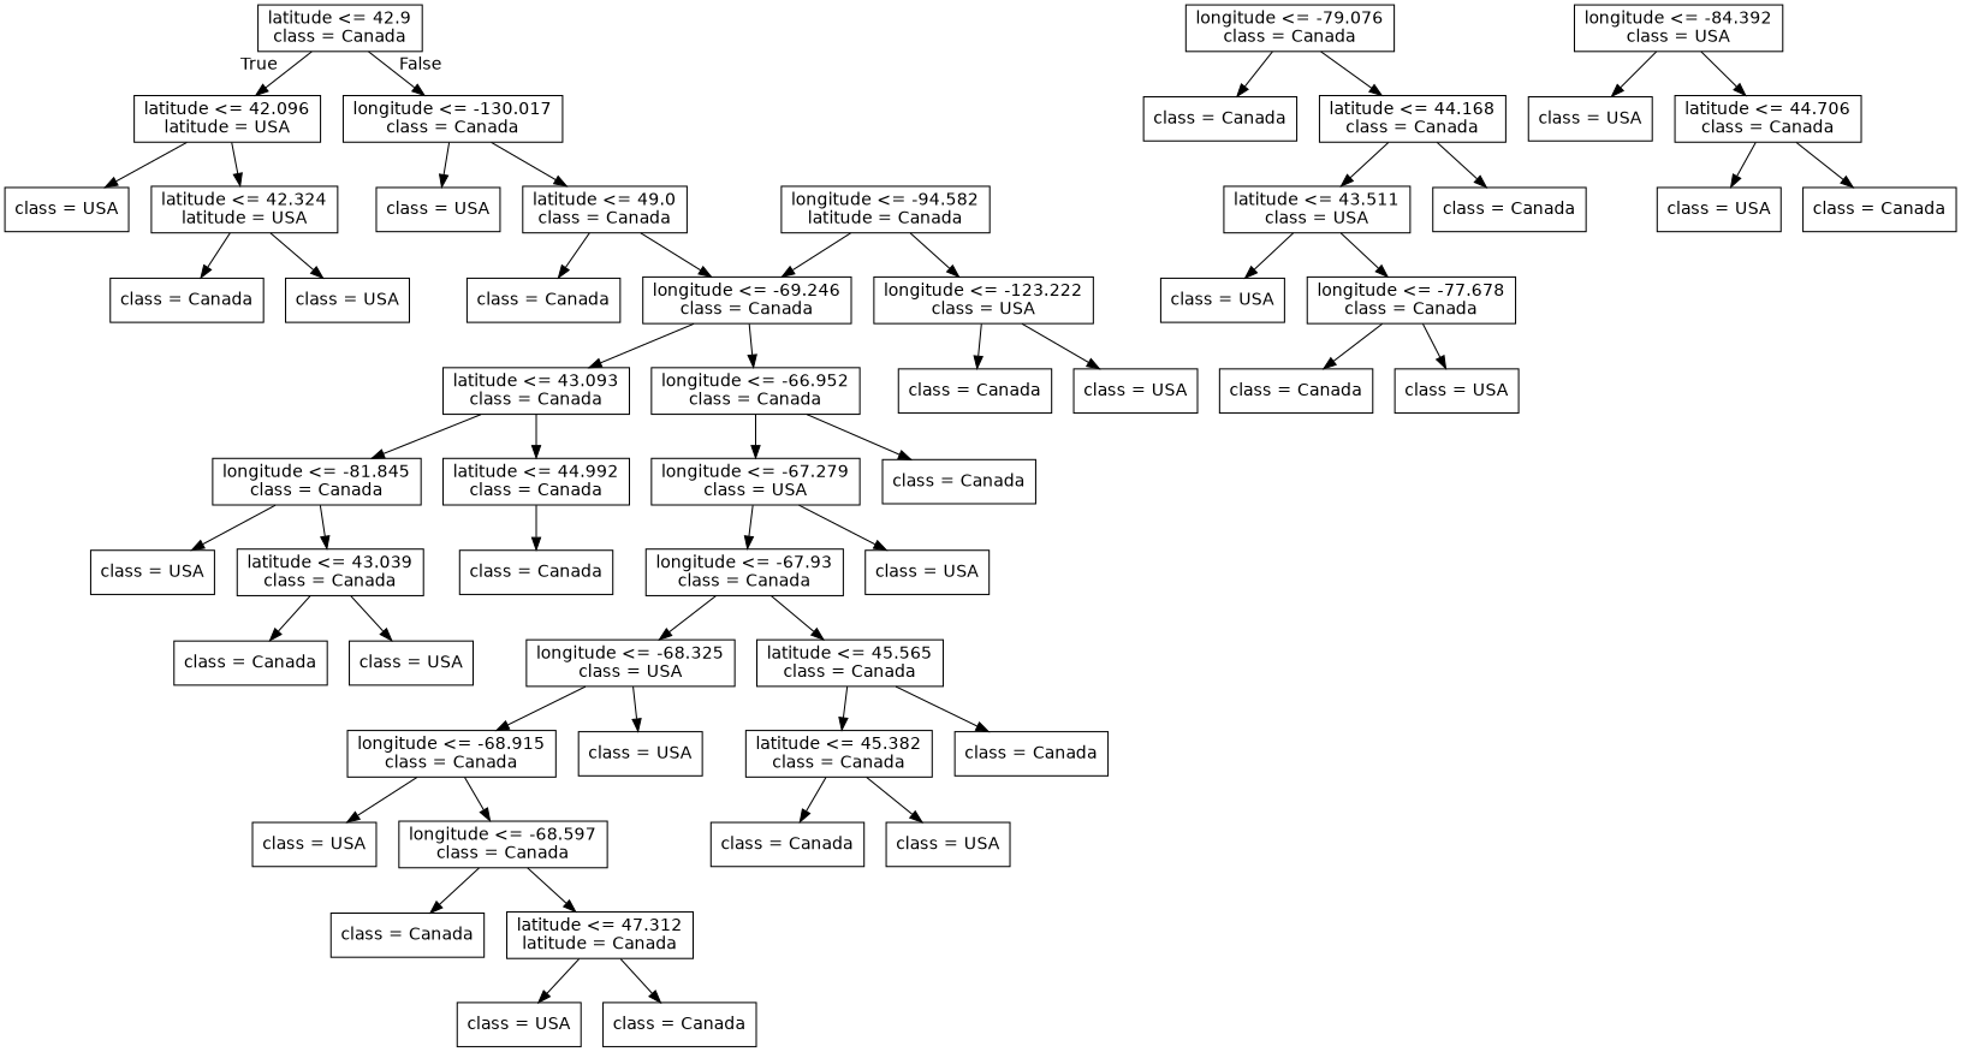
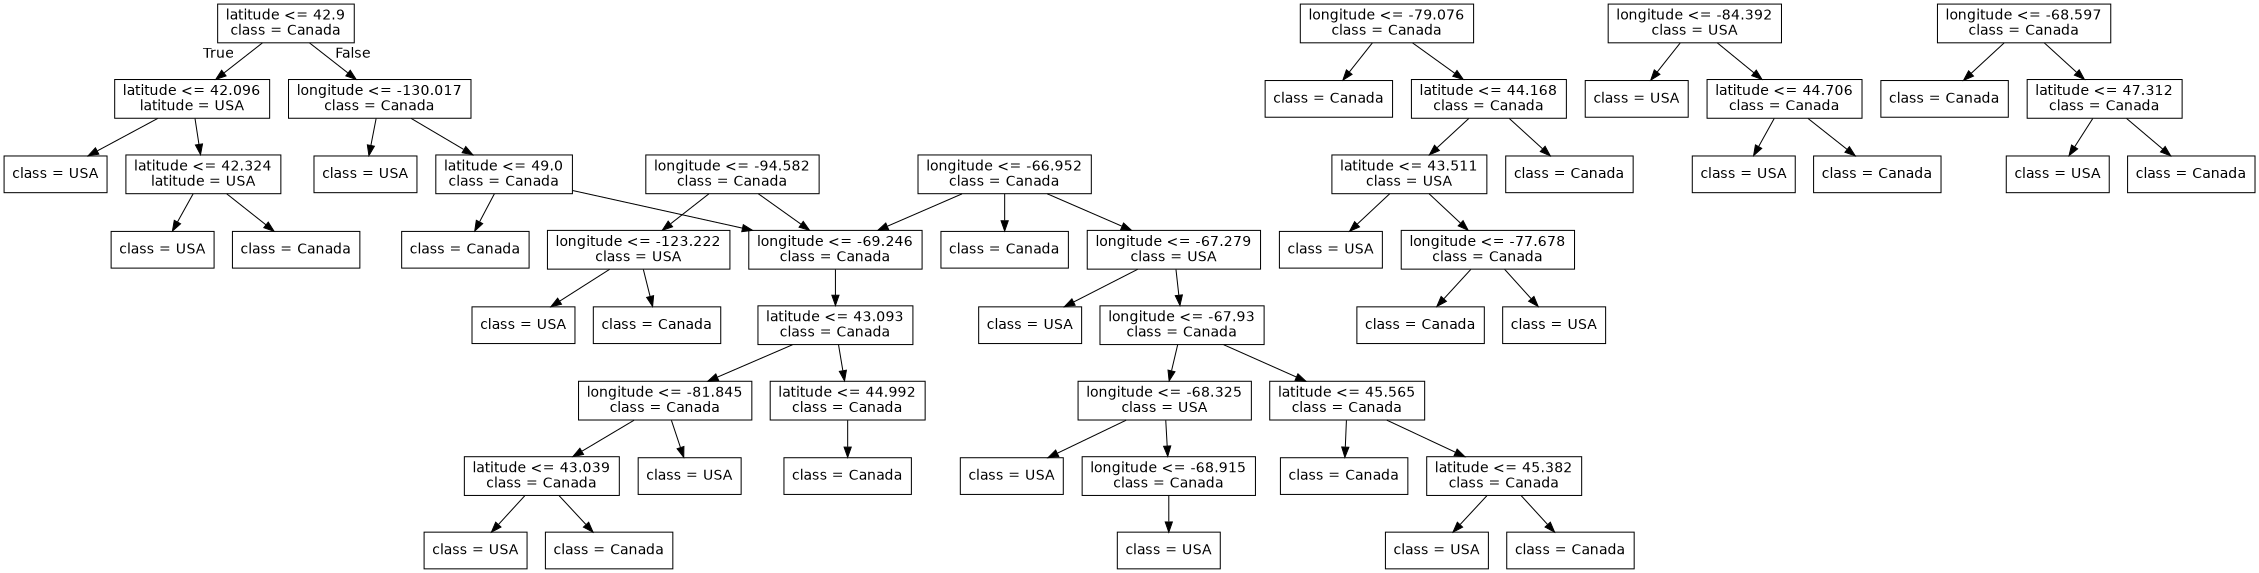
  digraph {
    fontname="DejaVu Sans"
    node [fontname="DejaVu Sans" shape=box]
    edge [fontname="DejaVu Sans"]
    n1 [label="latitude <= 42.9\nclass = Canada"]
    n2 [label="latitude <= 42.096\nlatitude = USA"]
    n3 [label="longitude <= -130.017\nclass = Canada"]
    n4 [label="class = USA"]
    n5 [label="latitude <= 42.324\nlatitude = USA"]
    n6 [label="class = USA"]
    n7 [label="latitude <= 49.0\nclass = Canada"]
    n8 [label="class = Canada"]
    n9 [label="class = USA"]
    n10 [label="class = Canada"]
    n11 [label="longitude <= -69.246\nclass = Canada"]
-   n12 [label="longitude <= -94.582\nlatitude = Canada"]
+   n12 [label="longitude <= -94.582\nclass = Canada"]
    n13 [label="longitude <= -123.222\nclass = USA"]
    n14 [label="class = Canada"]
    n15 [label="class = USA"]
    n16 [label="latitude <= 43.093\nclass = Canada"]
    n17 [label="longitude <= -66.952\nclass = Canada"]
    n18 [label="longitude <= -81.845\nclass = Canada"]
    n19 [label="latitude <= 44.992\nclass = Canada"]
    n20 [label="longitude <= -67.279\nclass = USA"]
    n21 [label="class = Canada"]
    n22 [label="class = USA"]
    n23 [label="latitude <= 43.039\nclass = Canada"]
    n24 [label="class = Canada"]
    n25 [label="class = Canada"]
    n26 [label="class = USA"]
    n27 [label="longitude <= -79.076\nclass = Canada"]
    n28 [label="class = Canada"]
    n29 [label="latitude <= 44.168\nclass = Canada"]
    n30 [label="longitude <= -84.392\nclass = USA"]
    n31 [label="class = USA"]
    n32 [label="latitude <= 44.706\nclass = Canada"]
    n33 [label="latitude <= 43.511\nclass = USA"]
    n34 [label="class = Canada"]
    n35 [label="class = USA"]
    n36 [label="longitude <= -77.678\nclass = Canada"]
    n37 [label="class = Canada"]
    n38 [label="class = USA"]
    n39 [label="class = USA"]
    n40 [label="class = Canada"]
    n41 [label="longitude <= -67.93\nclass = Canada"]
    n42 [label="class = USA"]
    n43 [label="longitude <= -68.325\nclass = USA"]
    n44 [label="latitude <= 45.565\nclass = Canada"]
    n45 [label="longitude <= -68.915\nclass = Canada"]
    n46 [label="class = USA"]
    n47 [label="latitude <= 45.382\nclass = Canada"]
    n48 [label="class = Canada"]
    n49 [label="class = USA"]
    n50 [label="longitude <= -68.597\nclass = Canada"]
    n51 [label="class = Canada"]
-   n52 [label="latitude <= 47.312\nlatitude = Canada"]
+   n52 [label="latitude <= 47.312\nclass = Canada"]
    n53 [label="class = USA"]
    n54 [label="class = Canada"]
    n55 [label="class = Canada"]
    n56 [label="class = USA"]
    n1 -> n2 [headlabel=True labelangle=45 labeldistance=2.5]
    n1 -> n3 [headlabel=False labelangle=-45 labeldistance=2.5]
    n2 -> n4
    n2 -> n5
    n3 -> n6
    n3 -> n7
    n5 -> n8
    n5 -> n9
    n7 -> n10
    n7 -> n11
    n11 -> n16
-   n11 -> n17
+   n17 -> n11
    n12 -> n11
    n12 -> n13
    n13 -> n14
    n13 -> n15
    n16 -> n18
    n16 -> n19
    n17 -> n20
    n17 -> n21
    n18 -> n22
    n18 -> n23
    n19 -> n24
    n20 -> n41
    n20 -> n42
    n23 -> n25
    n23 -> n26
    n27 -> n28
    n27 -> n29
    n29 -> n33
    n29 -> n34
    n30 -> n31
    n30 -> n32
    n32 -> n39
    n32 -> n40
    n33 -> n35
    n33 -> n36
    n36 -> n37
    n36 -> n38
    n41 -> n43
    n41 -> n44
    n43 -> n45
    n43 -> n46
    n44 -> n47
    n44 -> n48
    n45 -> n49
-   n45 -> n50
    n47 -> n55
    n47 -> n56
    n50 -> n51
    n50 -> n52
    n52 -> n53
    n52 -> n54
  }
